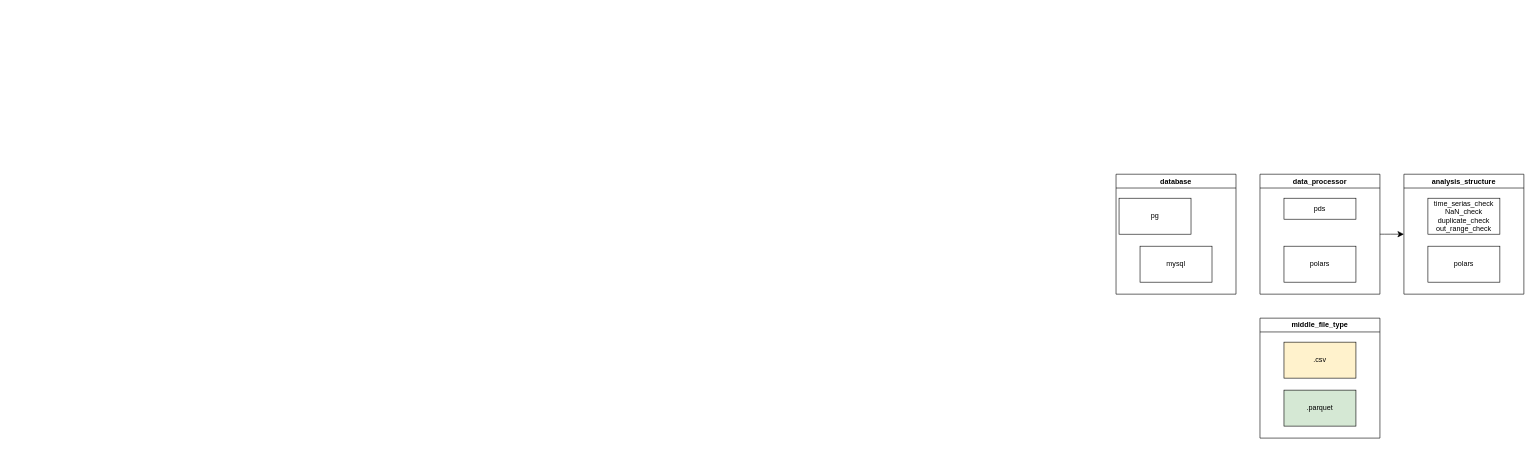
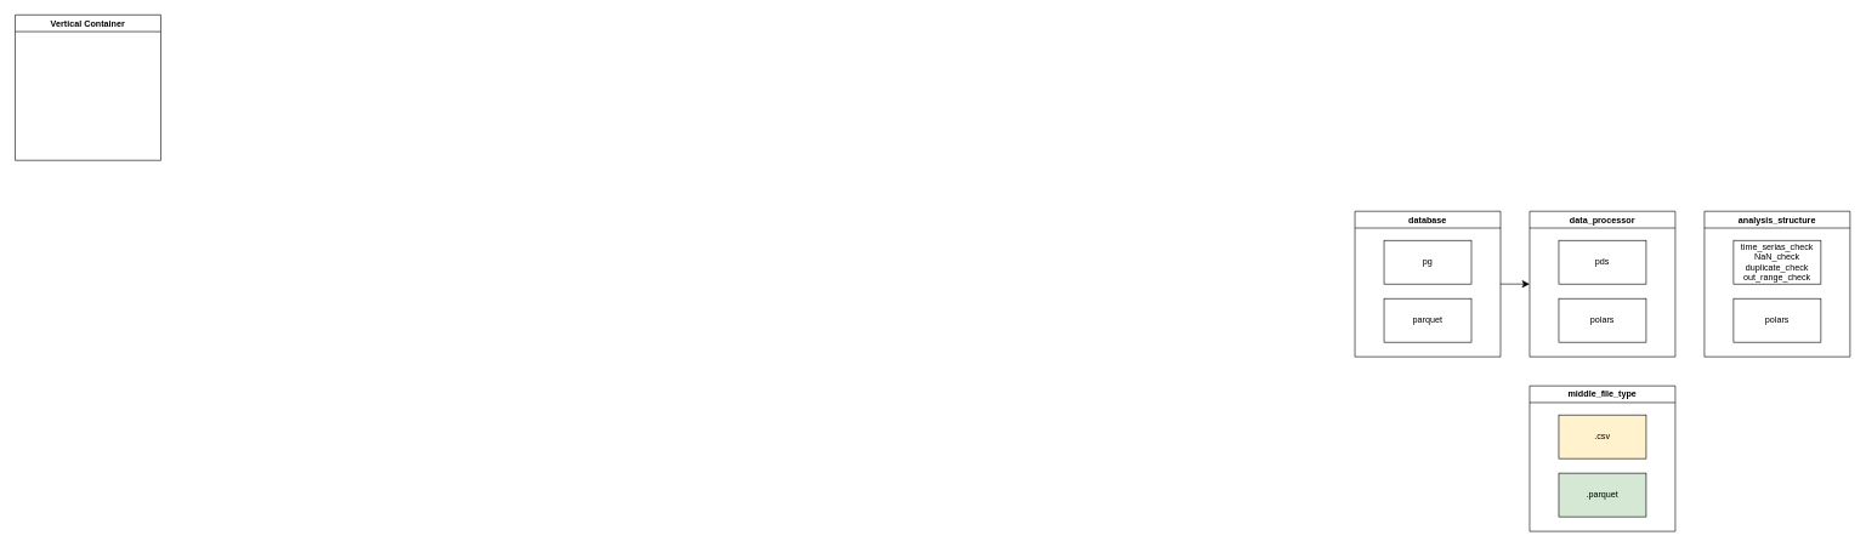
  <mxCell id="0" />
  <mxCell id="1" parent="0" />
+ <mxCell id="2" value="" style="edgeStyle=none;curved=1;rounded=0;orthogonalLoop=1;jettySize=auto;html=1;fontSize=12;startSize=8;endSize=8;entryX=0;entryY=0.5;entryDx=0;entryDy=0;" edge="1" parent="1" source="3" target="8"><mxGeometry relative="1" as="geometry" /></mxCell>
  <mxCell id="3" value="database" style="swimlane;whiteSpace=wrap;html=1;" vertex="1" parent="1"><mxGeometry x="1860" y="290" width="200" height="200" as="geometry"><mxRectangle x="-370" y="40" width="90" height="30" as="alternateBounds" /></mxGeometry></mxCell>
- <mxCell id="4" value="pg" style="rounded=0;whiteSpace=wrap;html=1;" vertex="1" parent="3"><mxGeometry x="5" y="40" width="120" height="60" as="geometry" /></mxCell>
- <mxCell id="5" value="mysql" style="rounded=0;whiteSpace=wrap;html=1;" vertex="1" parent="3"><mxGeometry x="40" y="120" width="120" height="60" as="geometry" /></mxCell>
- <mxCell id="7" value="" style="edgeStyle=none;curved=1;rounded=0;orthogonalLoop=1;jettySize=auto;html=1;fontSize=12;startSize=8;endSize=8;entryX=0;entryY=0.5;entryDx=0;entryDy=0;" edge="1" parent="1" source="8" target="14"><mxGeometry relative="1" as="geometry" /></mxCell>
+ <mxCell id="4" value="pg" style="rounded=0;whiteSpace=wrap;html=1;" vertex="1" parent="3"><mxGeometry x="40" y="40" width="120" height="60" as="geometry" /></mxCell>
+ <mxCell id="5" value="parquet" style="rounded=0;whiteSpace=wrap;html=1;" vertex="1" parent="3"><mxGeometry x="40" y="120" width="120" height="60" as="geometry" /></mxCell>
+ <mxCell id="6" value="Vertical Container" style="swimlane;whiteSpace=wrap;html=1;" vertex="1" parent="1"><mxGeometry x="20" y="20" width="200" height="200" as="geometry" /></mxCell>
  <mxCell id="8" value="data_processor" style="swimlane;whiteSpace=wrap;html=1;" vertex="1" parent="1"><mxGeometry x="2100" y="290" width="200" height="200" as="geometry"><mxRectangle x="-120" y="40" width="120" height="30" as="alternateBounds" /></mxGeometry></mxCell>
- <mxCell id="9" value="pds" style="rounded=0;whiteSpace=wrap;html=1;" vertex="1" parent="8"><mxGeometry x="40" y="40" width="120" height="35" as="geometry" /></mxCell>
+ <mxCell id="9" value="pds" style="rounded=0;whiteSpace=wrap;html=1;" vertex="1" parent="8"><mxGeometry x="40" y="40" width="120" height="60" as="geometry" /></mxCell>
  <mxCell id="10" value="polars" style="rounded=0;whiteSpace=wrap;html=1;" vertex="1" parent="8"><mxGeometry x="40" y="120" width="120" height="60" as="geometry" /></mxCell>
  <mxCell id="11" value="middle_file_type" style="swimlane;whiteSpace=wrap;html=1;" vertex="1" parent="1"><mxGeometry x="2100" y="530" width="200" height="200" as="geometry" /></mxCell>
  <mxCell id="12" value=".csv" style="rounded=0;whiteSpace=wrap;html=1;fillColor=#fff2cc;" vertex="1" parent="11"><mxGeometry x="40" y="40" width="120" height="60" as="geometry" /></mxCell>
  <mxCell id="13" value=".parquet" style="rounded=0;whiteSpace=wrap;html=1;fillColor=#d5e8d4;" vertex="1" parent="11"><mxGeometry x="40" y="120" width="120" height="60" as="geometry" /></mxCell>
  <mxCell id="14" value="analysis_structure" style="swimlane;whiteSpace=wrap;html=1;" vertex="1" parent="1"><mxGeometry x="2340" y="290" width="200" height="200" as="geometry" /></mxCell>
  <mxCell id="15" value="time_serias_check&lt;div&gt;NaN_check&lt;/div&gt;&lt;div&gt;duplicate_check&lt;/div&gt;&lt;div&gt;out_range_check&lt;/div&gt;" style="rounded=0;whiteSpace=wrap;html=1;" vertex="1" parent="14"><mxGeometry x="40" y="40" width="120" height="60" as="geometry" /></mxCell>
  <mxCell id="16" value="polars" style="rounded=0;whiteSpace=wrap;html=1;" vertex="1" parent="14"><mxGeometry x="40" y="120" width="120" height="60" as="geometry" /></mxCell>
